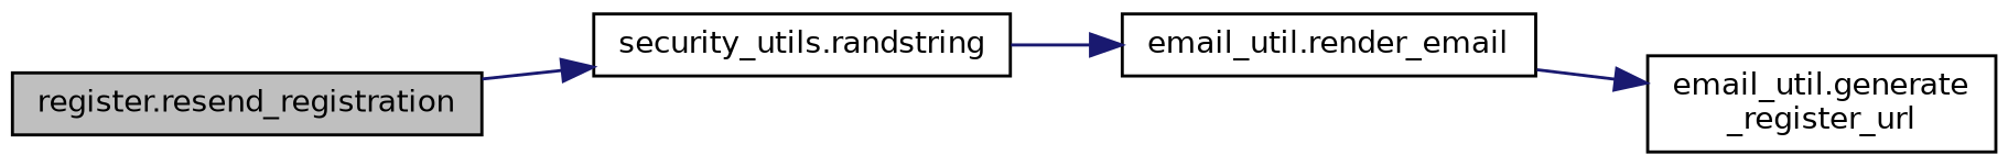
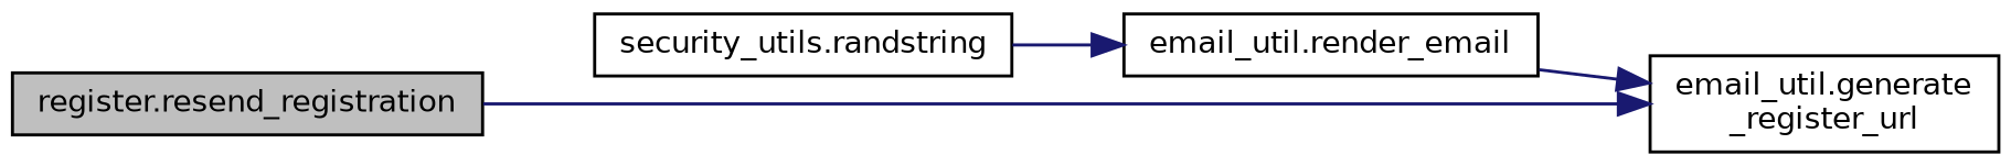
  digraph {
    rankdir=LR
    node [color=black fillcolor=white fontname=Helvetica fontsize=10 shape=record style=filled]
    edge [color=midnightblue fontname=Helvetica fontsize=10 labelfontname=Helvetica labelfontsize=10 style=solid]
    n1 [fillcolor=grey75 fontcolor=black height=0.2 label="register.resend_registration" width=0.4]
    n2 [height=0.2 label="security_utils.randstring" width=0.4]
    n3 [height=0.2 label="email_util.render_email" width=0.4]
    n4 [height=0.2 label="email_util.generate\l_register_url" width=0.4]
-   n1 -> n2
+   n1 -> n4
    n2 -> n3
    n3 -> n4
  }
